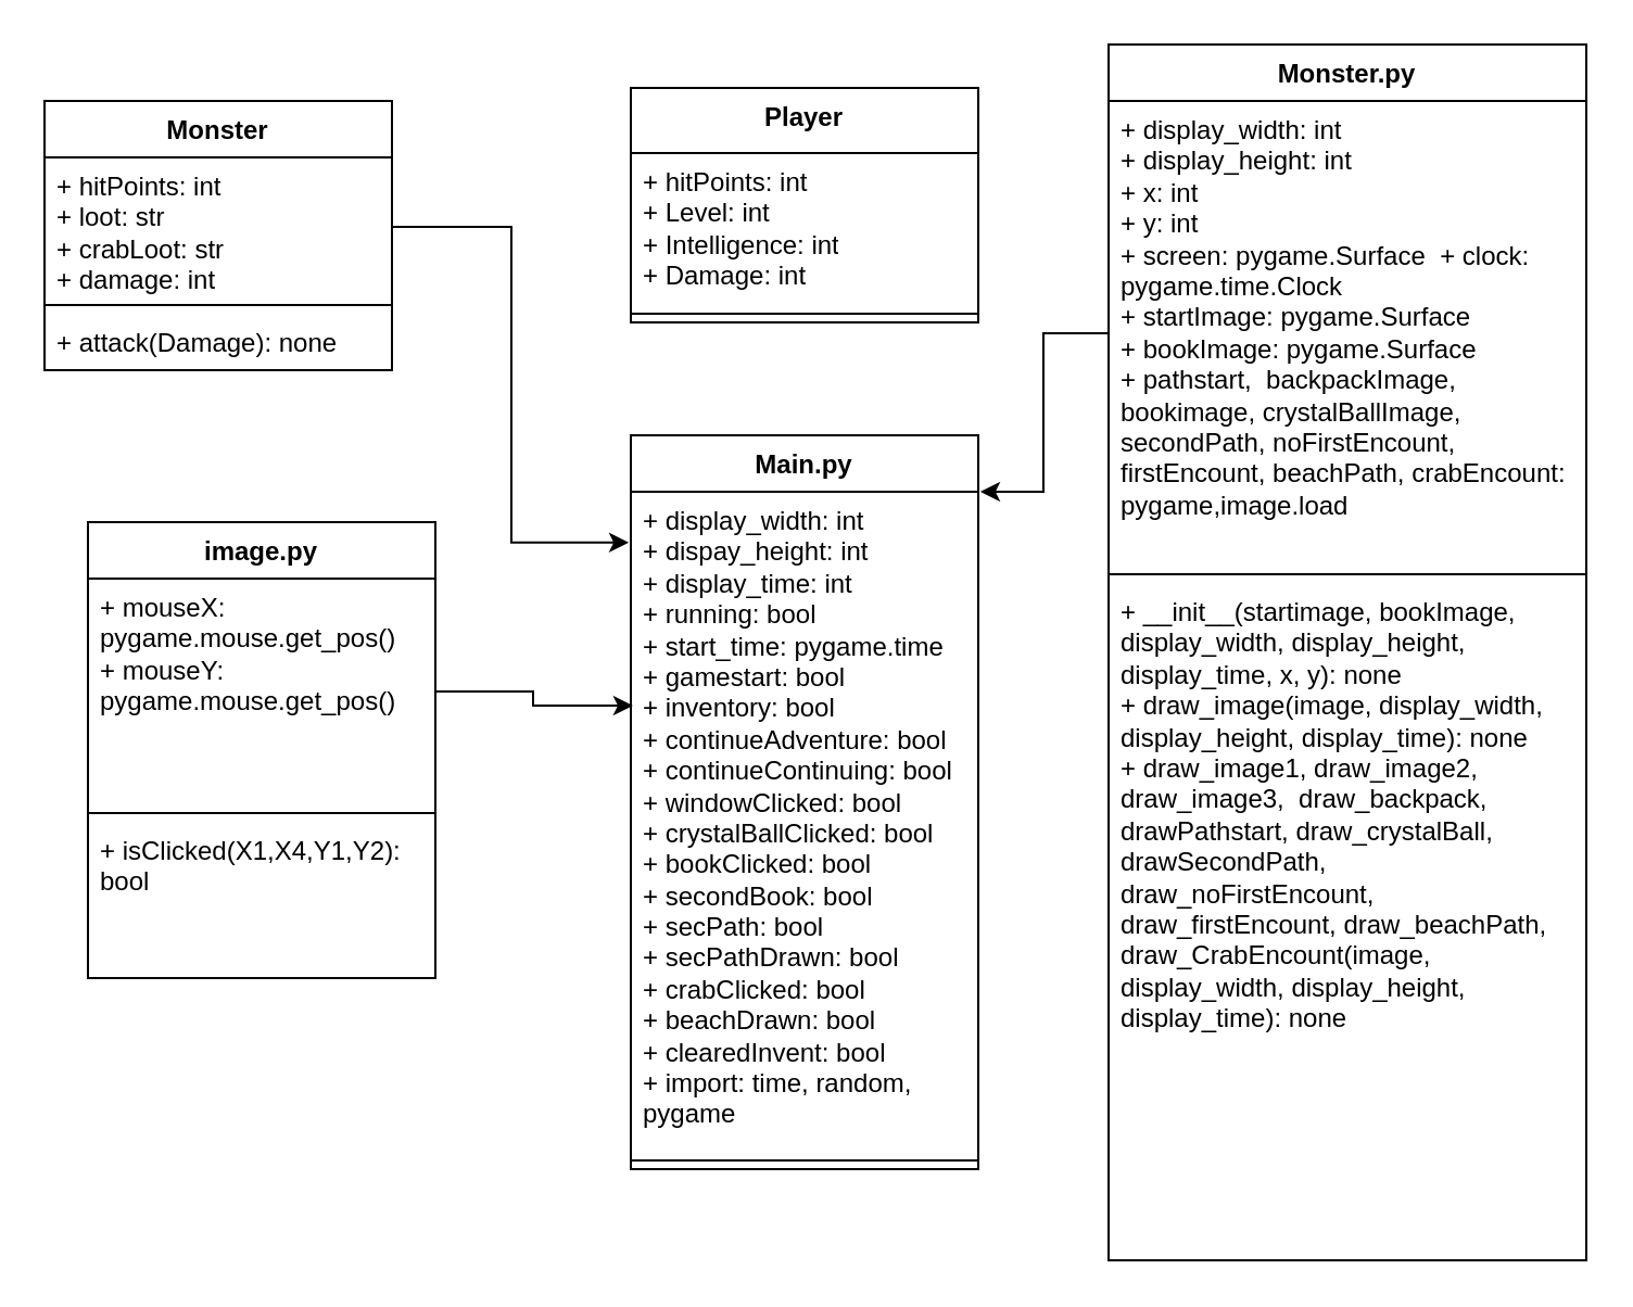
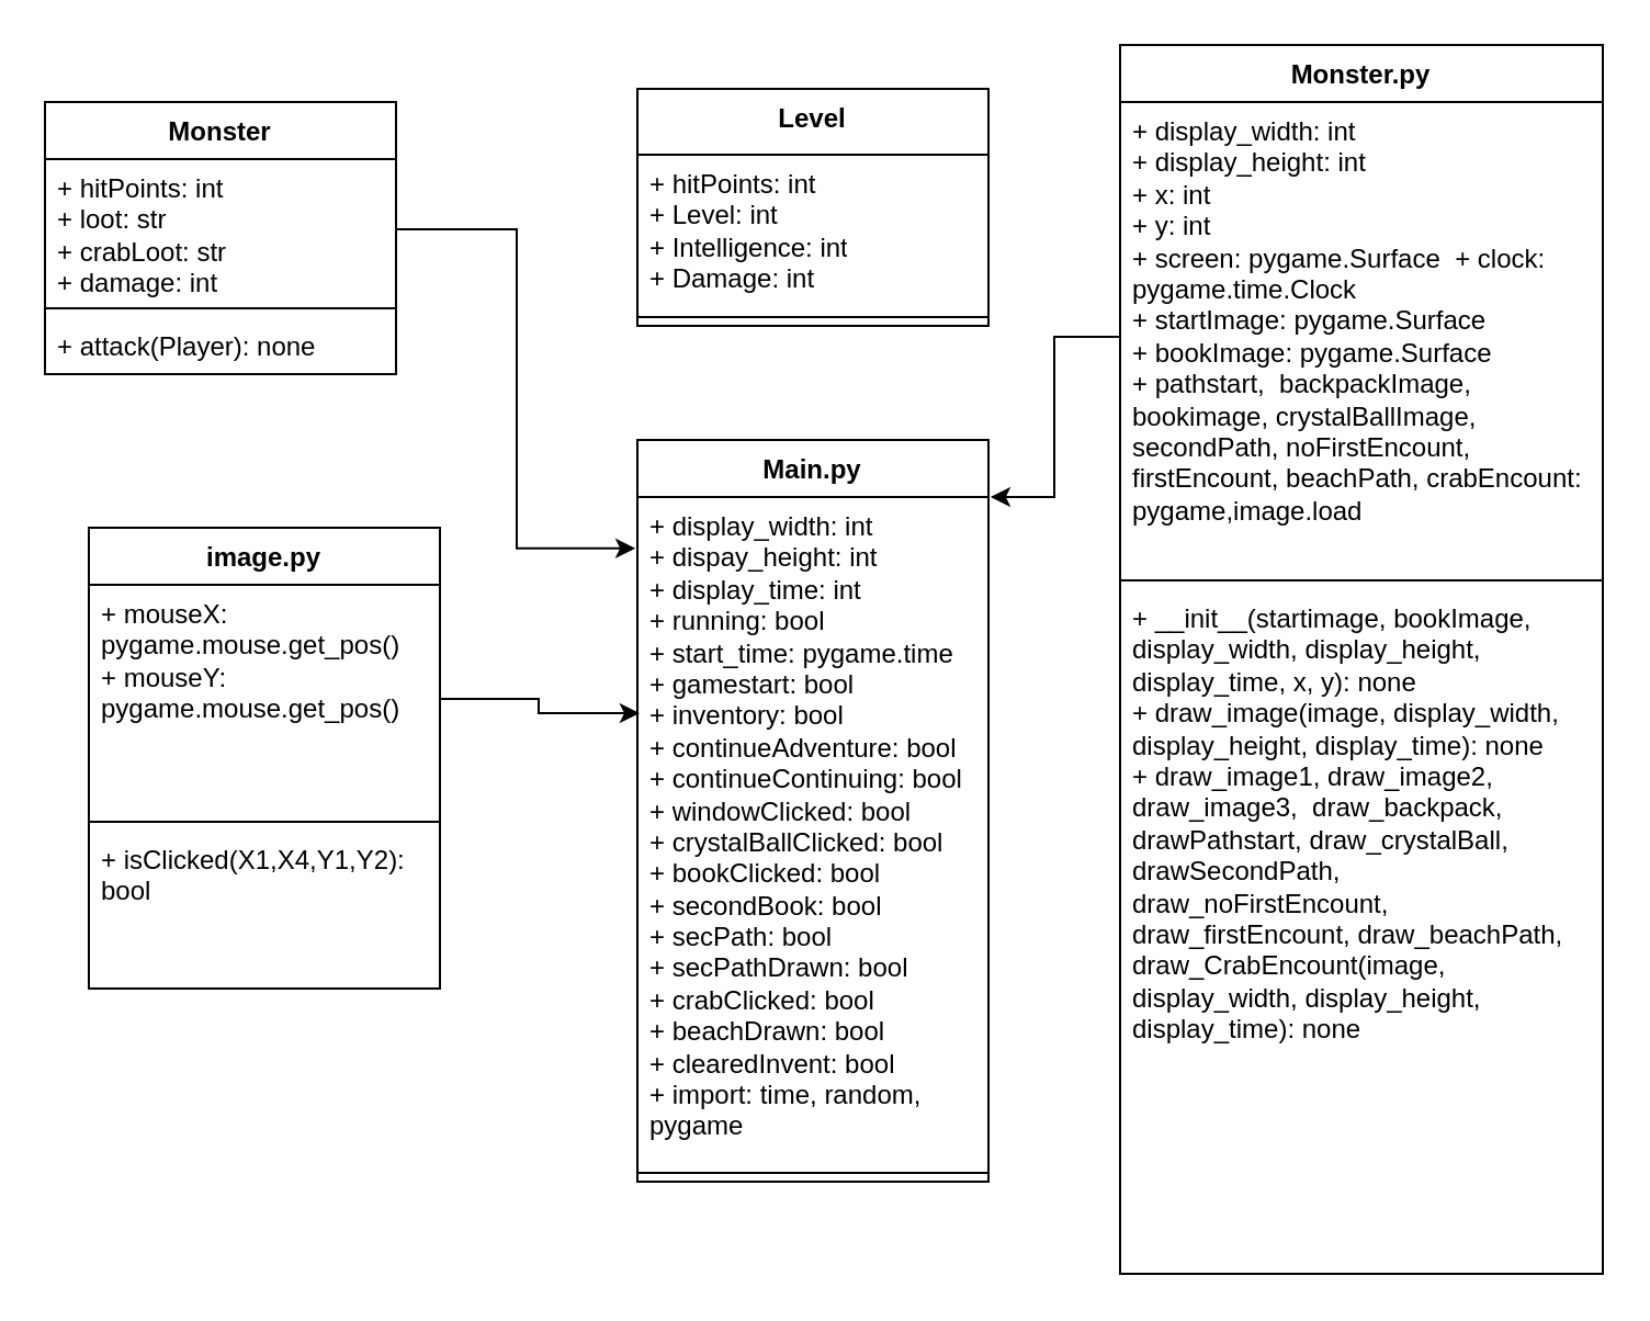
  <mxCell id="0" />
  <mxCell id="1" parent="0" />
  <mxCell id="2" value="Main.py" style="swimlane;fontStyle=1;align=center;verticalAlign=top;childLayout=stackLayout;horizontal=1;startSize=26;horizontalStack=0;resizeParent=1;resizeParentMax=0;resizeLast=0;collapsible=1;marginBottom=0;whiteSpace=wrap;html=1;" parent="1" vertex="1"><mxGeometry x="290" y="200" width="160" height="338" as="geometry" /></mxCell>
  <mxCell id="3" value="+ display_width: int&lt;div&gt;+ dispay_height: int&lt;/div&gt;&lt;div&gt;+ display_time: int&lt;/div&gt;&lt;div&gt;+ running: bool&lt;/div&gt;&lt;div&gt;+ start_time: pygame.time&lt;/div&gt;&lt;div&gt;+ gamestart: bool&lt;/div&gt;&lt;div&gt;+ inventory: bool&lt;/div&gt;&lt;div&gt;+ continueAdventure: bool&lt;/div&gt;&lt;div&gt;+ continueContinuing: bool&lt;/div&gt;&lt;div&gt;+ windowClicked: bool&lt;/div&gt;&lt;div&gt;+ crystalBallClicked: bool&lt;/div&gt;&lt;div&gt;+ bookClicked: bool&lt;/div&gt;&lt;div&gt;+ secondBook: bool&lt;/div&gt;&lt;div&gt;+ secPath: bool&lt;/div&gt;&lt;div&gt;+ secPathDrawn: bool&lt;/div&gt;&lt;div&gt;+ crabClicked: bool&lt;/div&gt;&lt;div&gt;+ beachDrawn: bool&lt;/div&gt;&lt;div&gt;+ clearedInvent: bool&lt;/div&gt;&lt;div&gt;+ import: time, random, pygame&lt;/div&gt;" style="text;strokeColor=none;fillColor=none;align=left;verticalAlign=top;spacingLeft=4;spacingRight=4;overflow=hidden;rotatable=0;points=[[0,0.5],[1,0.5]];portConstraint=eastwest;whiteSpace=wrap;html=1;" parent="2" vertex="1"><mxGeometry y="26" width="160" height="304" as="geometry" /></mxCell>
  <mxCell id="4" value="" style="line;strokeWidth=1;fillColor=none;align=left;verticalAlign=middle;spacingTop=-1;spacingLeft=3;spacingRight=3;rotatable=0;labelPosition=right;points=[];portConstraint=eastwest;strokeColor=inherit;" parent="2" vertex="1"><mxGeometry y="330" width="160" height="8" as="geometry" /></mxCell>
- <mxCell id="5" value="Player" style="swimlane;fontStyle=1;align=center;verticalAlign=top;childLayout=stackLayout;horizontal=1;startSize=30;horizontalStack=0;resizeParent=1;resizeParentMax=0;resizeLast=0;collapsible=1;marginBottom=0;whiteSpace=wrap;html=1;" parent="1" vertex="1"><mxGeometry x="290" y="40" width="160" height="108" as="geometry" /></mxCell>
+ <mxCell id="5" value="Level" style="swimlane;fontStyle=1;align=center;verticalAlign=top;childLayout=stackLayout;horizontal=1;startSize=30;horizontalStack=0;resizeParent=1;resizeParentMax=0;resizeLast=0;collapsible=1;marginBottom=0;whiteSpace=wrap;html=1;" parent="1" vertex="1"><mxGeometry x="290" y="40" width="160" height="108" as="geometry" /></mxCell>
  <mxCell id="6" value="+ hitPoints: int&lt;div&gt;+ Level: int&lt;/div&gt;&lt;div&gt;+ Intelligence: int&lt;/div&gt;&lt;div&gt;+ Damage: int&lt;/div&gt;" style="text;strokeColor=none;fillColor=none;align=left;verticalAlign=top;spacingLeft=4;spacingRight=4;overflow=hidden;rotatable=0;points=[[0,0.5],[1,0.5]];portConstraint=eastwest;whiteSpace=wrap;html=1;" parent="5" vertex="1"><mxGeometry y="30" width="160" height="70" as="geometry" /></mxCell>
  <mxCell id="7" value="" style="line;strokeWidth=1;fillColor=none;align=left;verticalAlign=middle;spacingTop=-1;spacingLeft=3;spacingRight=3;rotatable=0;labelPosition=right;points=[];portConstraint=eastwest;strokeColor=inherit;" parent="5" vertex="1"><mxGeometry y="100" width="160" height="8" as="geometry" /></mxCell>
  <mxCell id="8" value="Monster" style="swimlane;fontStyle=1;align=center;verticalAlign=top;childLayout=stackLayout;horizontal=1;startSize=26;horizontalStack=0;resizeParent=1;resizeParentMax=0;resizeLast=0;collapsible=1;marginBottom=0;whiteSpace=wrap;html=1;" parent="1" vertex="1"><mxGeometry x="20" y="46" width="160" height="124" as="geometry" /></mxCell>
  <mxCell id="9" value="+ hitPoints: int&lt;div&gt;+ loot: str&lt;/div&gt;&lt;div&gt;+ crabLoot: str&lt;/div&gt;&lt;div&gt;+ damage: int&lt;/div&gt;&lt;div&gt;&lt;br&gt;&lt;/div&gt;" style="text;strokeColor=none;fillColor=none;align=left;verticalAlign=top;spacingLeft=4;spacingRight=4;overflow=hidden;rotatable=0;points=[[0,0.5],[1,0.5]];portConstraint=eastwest;whiteSpace=wrap;html=1;" parent="8" vertex="1"><mxGeometry y="26" width="160" height="64" as="geometry" /></mxCell>
  <mxCell id="10" value="" style="line;strokeWidth=1;fillColor=none;align=left;verticalAlign=middle;spacingTop=-1;spacingLeft=3;spacingRight=3;rotatable=0;labelPosition=right;points=[];portConstraint=eastwest;strokeColor=inherit;" parent="8" vertex="1"><mxGeometry y="90" width="160" height="8" as="geometry" /></mxCell>
- <mxCell id="11" value="+ attack(Damage): none" style="text;strokeColor=none;fillColor=none;align=left;verticalAlign=top;spacingLeft=4;spacingRight=4;overflow=hidden;rotatable=0;points=[[0,0.5],[1,0.5]];portConstraint=eastwest;whiteSpace=wrap;html=1;" parent="8" vertex="1"><mxGeometry y="98" width="160" height="26" as="geometry" /></mxCell>
+ <mxCell id="11" value="+ attack(Player): none" style="text;strokeColor=none;fillColor=none;align=left;verticalAlign=top;spacingLeft=4;spacingRight=4;overflow=hidden;rotatable=0;points=[[0,0.5],[1,0.5]];portConstraint=eastwest;whiteSpace=wrap;html=1;" parent="8" vertex="1"><mxGeometry y="98" width="160" height="26" as="geometry" /></mxCell>
  <mxCell id="12" value="Monster.py" style="swimlane;fontStyle=1;align=center;verticalAlign=top;childLayout=stackLayout;horizontal=1;startSize=26;horizontalStack=0;resizeParent=1;resizeParentMax=0;resizeLast=0;collapsible=1;marginBottom=0;whiteSpace=wrap;html=1;" parent="1" vertex="1"><mxGeometry x="510" y="20" width="220" height="560" as="geometry" /></mxCell>
  <mxCell id="13" value="+ display_width: int&lt;div&gt;+ display_height: int&lt;/div&gt;&lt;div&gt;+ x: int&lt;/div&gt;&lt;div&gt;+ y: int&lt;/div&gt;&lt;div&gt;&lt;div&gt;+ screen: pygame.Surface&amp;nbsp; +&amp;nbsp;&lt;span style=&quot;background-color: initial;&quot;&gt;clock: pygame.time.Clock&amp;nbsp;&lt;/span&gt;&lt;/div&gt;&lt;div&gt;&lt;span style=&quot;background-color: initial;&quot;&gt;+ startImage: pygame.Surface&amp;nbsp; +&amp;nbsp;&lt;/span&gt;&lt;span style=&quot;background-color: initial;&quot;&gt;bookImage: pygame.Surface&lt;/span&gt;&lt;/div&gt;&lt;div&gt;&lt;span style=&quot;background-color: initial;&quot;&gt;+ pathstart,&amp;nbsp; backpackImage, bookimage, crystalBallImage, secondPath, noFirstEncount, firstEncount, beachPath, crabEncount: pygame,image.load&lt;/span&gt;&lt;/div&gt;&lt;/div&gt;" style="text;strokeColor=none;fillColor=none;align=left;verticalAlign=top;spacingLeft=4;spacingRight=4;overflow=hidden;rotatable=0;points=[[0,0.5],[1,0.5]];portConstraint=eastwest;whiteSpace=wrap;html=1;" parent="12" vertex="1"><mxGeometry y="26" width="220" height="214" as="geometry" /></mxCell>
  <mxCell id="14" value="" style="line;strokeWidth=1;fillColor=none;align=left;verticalAlign=middle;spacingTop=-1;spacingLeft=3;spacingRight=3;rotatable=0;labelPosition=right;points=[];portConstraint=eastwest;strokeColor=inherit;" parent="12" vertex="1"><mxGeometry y="240" width="220" height="8" as="geometry" /></mxCell>
  <mxCell id="15" value="+ __init__(startimage, bookImage, display_width, display_height, display_time, x, y): none&lt;div&gt;+ draw_image(image, display_width, display_height, display_time): none&lt;/div&gt;&lt;div&gt;+ draw_image1, draw_image2,&amp;nbsp; draw_image3,&amp;nbsp; draw_backpack, drawPathstart, draw_crystalBall, drawSecondPath, draw_noFirstEncount,&amp;nbsp; draw_firstEncount, draw_beachPath, draw_CrabEncount(image, display_width, display_height, display_time): none&lt;/div&gt;" style="text;strokeColor=none;fillColor=none;align=left;verticalAlign=top;spacingLeft=4;spacingRight=4;overflow=hidden;rotatable=0;points=[[0,0.5],[1,0.5]];portConstraint=eastwest;whiteSpace=wrap;html=1;" parent="12" vertex="1"><mxGeometry y="248" width="220" height="312" as="geometry" /></mxCell>
  <mxCell id="16" value="image.py" style="swimlane;fontStyle=1;align=center;verticalAlign=top;childLayout=stackLayout;horizontal=1;startSize=26;horizontalStack=0;resizeParent=1;resizeParentMax=0;resizeLast=0;collapsible=1;marginBottom=0;whiteSpace=wrap;html=1;" vertex="1" parent="1"><mxGeometry x="40" y="240" width="160" height="210" as="geometry" /></mxCell>
  <mxCell id="17" value="+ mouseX: pygame.mouse.get_pos()&lt;div&gt;+ mouseY: pygame.mouse.get_pos()&lt;/div&gt;" style="text;strokeColor=none;fillColor=none;align=left;verticalAlign=top;spacingLeft=4;spacingRight=4;overflow=hidden;rotatable=0;points=[[0,0.5],[1,0.5]];portConstraint=eastwest;whiteSpace=wrap;html=1;" vertex="1" parent="16"><mxGeometry y="26" width="160" height="104" as="geometry" /></mxCell>
  <mxCell id="18" value="" style="line;strokeWidth=1;fillColor=none;align=left;verticalAlign=middle;spacingTop=-1;spacingLeft=3;spacingRight=3;rotatable=0;labelPosition=right;points=[];portConstraint=eastwest;strokeColor=inherit;" vertex="1" parent="16"><mxGeometry y="130" width="160" height="8" as="geometry" /></mxCell>
  <mxCell id="19" value="+ isClicked(X1,X4,Y1,Y2): bool" style="text;strokeColor=none;fillColor=none;align=left;verticalAlign=top;spacingLeft=4;spacingRight=4;overflow=hidden;rotatable=0;points=[[0,0.5],[1,0.5]];portConstraint=eastwest;whiteSpace=wrap;html=1;" vertex="1" parent="16"><mxGeometry y="138" width="160" height="72" as="geometry" /></mxCell>
  <mxCell id="20" style="edgeStyle=orthogonalEdgeStyle;rounded=0;orthogonalLoop=1;jettySize=auto;html=1;exitX=1;exitY=0.5;exitDx=0;exitDy=0;entryX=0.006;entryY=0.324;entryDx=0;entryDy=0;entryPerimeter=0;" edge="1" parent="1" source="17" target="3"><mxGeometry relative="1" as="geometry" /></mxCell>
  <mxCell id="21" style="edgeStyle=orthogonalEdgeStyle;rounded=0;orthogonalLoop=1;jettySize=auto;html=1;exitX=1;exitY=0.5;exitDx=0;exitDy=0;entryX=-0.006;entryY=0.077;entryDx=0;entryDy=0;entryPerimeter=0;" edge="1" parent="1" source="9" target="3"><mxGeometry relative="1" as="geometry" /></mxCell>
  <mxCell id="22" style="edgeStyle=orthogonalEdgeStyle;rounded=0;orthogonalLoop=1;jettySize=auto;html=1;exitX=0;exitY=0.5;exitDx=0;exitDy=0;entryX=1.006;entryY=0;entryDx=0;entryDy=0;entryPerimeter=0;" edge="1" parent="1" source="13" target="3"><mxGeometry relative="1" as="geometry"><Array as="points"><mxPoint x="480" y="153" /><mxPoint x="480" y="226" /></Array></mxGeometry></mxCell>
